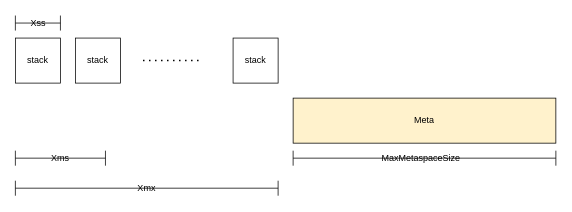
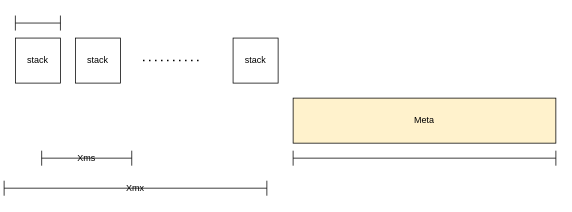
  <mxCell id="0" />
  <mxCell id="1" parent="0" />
  <mxCell id="2" value="Meta" style="rounded=0;whiteSpace=wrap;html=1;fillColor=#fff2cc;" vertex="1" parent="1"><mxGeometry x="390" y="130" width="350" height="60" as="geometry" /></mxCell>
  <mxCell id="3" value="stack" style="rounded=0;whiteSpace=wrap;html=1;" vertex="1" parent="1"><mxGeometry x="20" y="50" width="60" height="60" as="geometry" /></mxCell>
  <mxCell id="4" value="stack" style="rounded=0;whiteSpace=wrap;html=1;" vertex="1" parent="1"><mxGeometry x="100" y="50" width="60" height="60" as="geometry" /></mxCell>
  <mxCell id="5" value="" style="endArrow=none;dashed=1;html=1;dashPattern=1 3;strokeWidth=2;" edge="1" parent="1"><mxGeometry width="50" height="50" relative="1" as="geometry"><mxPoint x="190" y="80" as="sourcePoint" /><mxPoint x="270" y="80" as="targetPoint" /></mxGeometry></mxCell>
  <mxCell id="6" value="stack" style="rounded=0;whiteSpace=wrap;html=1;" vertex="1" parent="1"><mxGeometry x="310" y="50" width="60" height="60" as="geometry" /></mxCell>
- <mxCell id="7" value="Xms" style="shape=crossbar;whiteSpace=wrap;html=1;rounded=1;" vertex="1" parent="1"><mxGeometry x="20" y="200" width="120" height="20" as="geometry" /></mxCell>
- <mxCell id="8" value="Xmx" style="shape=crossbar;whiteSpace=wrap;html=1;rounded=1;" vertex="1" parent="1"><mxGeometry x="20" y="240" width="350" height="20" as="geometry" /></mxCell>
+ <mxCell id="7" value="Xms" style="shape=crossbar;whiteSpace=wrap;html=1;rounded=1;" vertex="1" parent="1"><mxGeometry x="55" y="200" width="120" height="20" as="geometry" /></mxCell>
+ <mxCell id="8" value="Xmx" style="shape=crossbar;whiteSpace=wrap;html=1;rounded=1;" vertex="1" parent="1"><mxGeometry x="5" y="240" width="350" height="20" as="geometry" /></mxCell>
  <mxCell id="9" value="" style="shape=crossbar;whiteSpace=wrap;html=1;rounded=1;" vertex="1" parent="1"><mxGeometry x="20" y="20" width="60" height="20" as="geometry" /></mxCell>
- <mxCell id="10" value="Xss" style="text;html=1;align=center;verticalAlign=middle;resizable=0;points=[];autosize=1;" vertex="1" parent="1"><mxGeometry x="30" y="20" width="40" height="20" as="geometry" /></mxCell>
  <mxCell id="11" value="" style="shape=crossbar;whiteSpace=wrap;html=1;rounded=1;" vertex="1" parent="1"><mxGeometry x="390" y="200" width="350" height="20" as="geometry" /></mxCell>
- <mxCell id="12" value="MaxMetaspaceSize" style="text;html=1;align=center;verticalAlign=middle;resizable=0;points=[];autosize=1;" vertex="1" parent="1"><mxGeometry x="500" y="200" width="120" height="20" as="geometry" /></mxCell>
